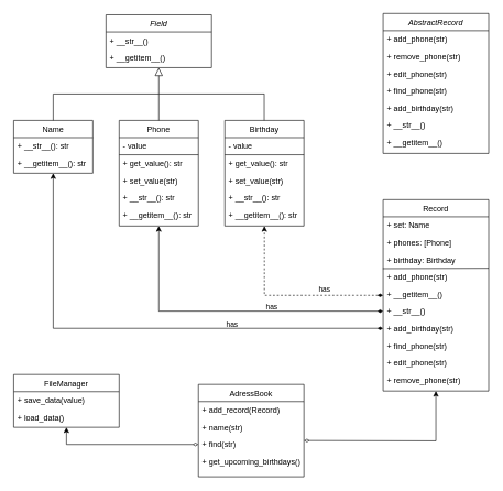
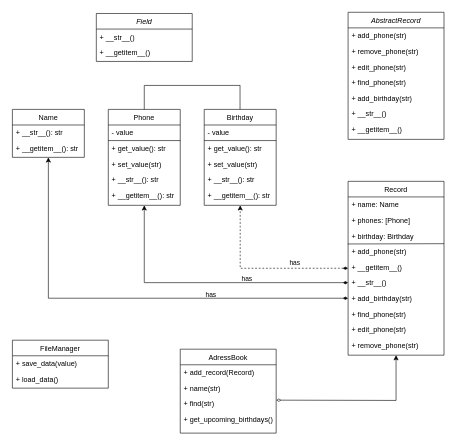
  <mxCell id="0" />
  <mxCell id="1" parent="0" />
  <mxCell id="2" value="Field" style="swimlane;fontStyle=2;align=center;verticalAlign=top;childLayout=stackLayout;horizontal=1;startSize=26;horizontalStack=0;resizeParent=1;resizeLast=0;collapsible=1;marginBottom=0;rounded=0;shadow=0;strokeWidth=1;" vertex="1" parent="1"><mxGeometry x="160" y="22" width="160" height="80" as="geometry"><mxRectangle x="230" y="140" width="160" height="26" as="alternateBounds" /></mxGeometry></mxCell>
  <mxCell id="3" value="+ __str__()" style="text;align=left;verticalAlign=top;spacingLeft=4;spacingRight=4;overflow=hidden;rotatable=0;points=[[0,0.5],[1,0.5]];portConstraint=eastwest;" vertex="1" parent="2"><mxGeometry y="26" width="160" height="26" as="geometry" /></mxCell>
  <mxCell id="4" value="+ __getitem__()" style="text;align=left;verticalAlign=top;spacingLeft=4;spacingRight=4;overflow=hidden;rotatable=0;points=[[0,0.5],[1,0.5]];portConstraint=eastwest;rounded=0;shadow=0;html=0;" vertex="1" parent="2"><mxGeometry y="52" width="160" height="26" as="geometry" /></mxCell>
  <mxCell id="5" value="Name" style="swimlane;fontStyle=0;align=center;verticalAlign=top;childLayout=stackLayout;horizontal=1;startSize=26;horizontalStack=0;resizeParent=1;resizeLast=0;collapsible=1;marginBottom=0;rounded=0;shadow=0;strokeWidth=1;" vertex="1" parent="1"><mxGeometry x="20" y="182" width="120" height="80" as="geometry"><mxRectangle x="130" y="380" width="160" height="26" as="alternateBounds" /></mxGeometry></mxCell>
  <mxCell id="6" value="+ __str__(): str" style="text;align=left;verticalAlign=top;spacingLeft=4;spacingRight=4;overflow=hidden;rotatable=0;points=[[0,0.5],[1,0.5]];portConstraint=eastwest;" vertex="1" parent="5"><mxGeometry y="26" width="120" height="26" as="geometry" /></mxCell>
  <mxCell id="7" value="+ __getitem__(): str" style="text;align=left;verticalAlign=top;spacingLeft=4;spacingRight=4;overflow=hidden;rotatable=0;points=[[0,0.5],[1,0.5]];portConstraint=eastwest;rounded=0;shadow=0;html=0;" vertex="1" parent="5"><mxGeometry y="52" width="120" height="26" as="geometry" /></mxCell>
- <mxCell id="8" value="" style="endArrow=block;endSize=10;endFill=0;shadow=0;strokeWidth=1;rounded=0;curved=0;edgeStyle=elbowEdgeStyle;elbow=vertical;" edge="1" parent="1" source="5" target="2"><mxGeometry width="160" relative="1" as="geometry"><mxPoint x="140" y="105" as="sourcePoint" /><mxPoint x="140" y="105" as="targetPoint" /></mxGeometry></mxCell>
  <mxCell id="9" value="Phone" style="swimlane;fontStyle=0;align=center;verticalAlign=top;childLayout=stackLayout;horizontal=1;startSize=26;horizontalStack=0;resizeParent=1;resizeLast=0;collapsible=1;marginBottom=0;rounded=0;shadow=0;strokeWidth=1;" vertex="1" parent="1"><mxGeometry x="180" y="182" width="120" height="160" as="geometry"><mxRectangle x="130" y="380" width="160" height="26" as="alternateBounds" /></mxGeometry></mxCell>
  <mxCell id="10" value="- value" style="text;align=left;verticalAlign=top;spacingLeft=4;spacingRight=4;overflow=hidden;rotatable=0;points=[[0,0.5],[1,0.5]];portConstraint=eastwest;" vertex="1" parent="9"><mxGeometry y="26" width="120" height="26" as="geometry" /></mxCell>
  <mxCell id="11" value="" style="endArrow=none;html=1;rounded=0;" edge="1" parent="9"><mxGeometry width="50" height="50" relative="1" as="geometry"><mxPoint y="52" as="sourcePoint" /><mxPoint x="120" y="52" as="targetPoint" /></mxGeometry></mxCell>
  <mxCell id="12" value="+ get_value(): str" style="text;align=left;verticalAlign=top;spacingLeft=4;spacingRight=4;overflow=hidden;rotatable=0;points=[[0,0.5],[1,0.5]];portConstraint=eastwest;rounded=0;shadow=0;html=0;" vertex="1" parent="9"><mxGeometry y="52" width="120" height="26" as="geometry" /></mxCell>
  <mxCell id="13" value="+ set_value(str)" style="text;align=left;verticalAlign=top;spacingLeft=4;spacingRight=4;overflow=hidden;rotatable=0;points=[[0,0.5],[1,0.5]];portConstraint=eastwest;rounded=0;shadow=0;html=0;" vertex="1" parent="9"><mxGeometry y="78" width="120" height="26" as="geometry" /></mxCell>
  <mxCell id="14" value="+ __str__(): str" style="text;align=left;verticalAlign=top;spacingLeft=4;spacingRight=4;overflow=hidden;rotatable=0;points=[[0,0.5],[1,0.5]];portConstraint=eastwest;" vertex="1" parent="9"><mxGeometry y="104" width="120" height="26" as="geometry" /></mxCell>
  <mxCell id="15" value="+ __getitem__(): str" style="text;align=left;verticalAlign=top;spacingLeft=4;spacingRight=4;overflow=hidden;rotatable=0;points=[[0,0.5],[1,0.5]];portConstraint=eastwest;rounded=0;shadow=0;html=0;" vertex="1" parent="9"><mxGeometry y="130" width="120" height="26" as="geometry" /></mxCell>
  <mxCell id="16" value="" style="endArrow=none;html=1;rounded=0;entryX=0.5;entryY=0;entryDx=0;entryDy=0;" edge="1" parent="1" target="9"><mxGeometry width="50" height="50" relative="1" as="geometry"><mxPoint x="240" y="142" as="sourcePoint" /><mxPoint x="320" y="182" as="targetPoint" /></mxGeometry></mxCell>
  <mxCell id="17" value="Birthday" style="swimlane;fontStyle=0;align=center;verticalAlign=top;childLayout=stackLayout;horizontal=1;startSize=26;horizontalStack=0;resizeParent=1;resizeLast=0;collapsible=1;marginBottom=0;rounded=0;shadow=0;strokeWidth=1;" vertex="1" parent="1"><mxGeometry x="340" y="182" width="120" height="160" as="geometry"><mxRectangle x="130" y="380" width="160" height="26" as="alternateBounds" /></mxGeometry></mxCell>
  <mxCell id="18" value="- value" style="text;align=left;verticalAlign=top;spacingLeft=4;spacingRight=4;overflow=hidden;rotatable=0;points=[[0,0.5],[1,0.5]];portConstraint=eastwest;" vertex="1" parent="17"><mxGeometry y="26" width="120" height="26" as="geometry" /></mxCell>
  <mxCell id="19" value="" style="endArrow=none;html=1;rounded=0;" edge="1" parent="17"><mxGeometry width="50" height="50" relative="1" as="geometry"><mxPoint y="52" as="sourcePoint" /><mxPoint x="120" y="52" as="targetPoint" /></mxGeometry></mxCell>
  <mxCell id="20" value="+ get_value(): str" style="text;align=left;verticalAlign=top;spacingLeft=4;spacingRight=4;overflow=hidden;rotatable=0;points=[[0,0.5],[1,0.5]];portConstraint=eastwest;rounded=0;shadow=0;html=0;" vertex="1" parent="17"><mxGeometry y="52" width="120" height="26" as="geometry" /></mxCell>
  <mxCell id="21" value="+ set_value(str)" style="text;align=left;verticalAlign=top;spacingLeft=4;spacingRight=4;overflow=hidden;rotatable=0;points=[[0,0.5],[1,0.5]];portConstraint=eastwest;rounded=0;shadow=0;html=0;" vertex="1" parent="17"><mxGeometry y="78" width="120" height="26" as="geometry" /></mxCell>
  <mxCell id="22" value="+ __str__(): str" style="text;align=left;verticalAlign=top;spacingLeft=4;spacingRight=4;overflow=hidden;rotatable=0;points=[[0,0.5],[1,0.5]];portConstraint=eastwest;" vertex="1" parent="17"><mxGeometry y="104" width="120" height="26" as="geometry" /></mxCell>
  <mxCell id="23" value="+ __getitem__(): str" style="text;align=left;verticalAlign=top;spacingLeft=4;spacingRight=4;overflow=hidden;rotatable=0;points=[[0,0.5],[1,0.5]];portConstraint=eastwest;rounded=0;shadow=0;html=0;" vertex="1" parent="17"><mxGeometry y="130" width="120" height="26" as="geometry" /></mxCell>
  <mxCell id="24" value="" style="endArrow=none;html=1;rounded=0;" edge="1" parent="1"><mxGeometry width="50" height="50" relative="1" as="geometry"><mxPoint x="240" y="142" as="sourcePoint" /><mxPoint x="400" y="142" as="targetPoint" /></mxGeometry></mxCell>
  <mxCell id="25" value="" style="endArrow=none;html=1;rounded=0;entryX=0.5;entryY=0;entryDx=0;entryDy=0;" edge="1" parent="1"><mxGeometry width="50" height="50" relative="1" as="geometry"><mxPoint x="399.76" y="142" as="sourcePoint" /><mxPoint x="399.76" y="182" as="targetPoint" /></mxGeometry></mxCell>
  <mxCell id="26" value="AbstractRecord" style="swimlane;fontStyle=2;align=center;verticalAlign=top;childLayout=stackLayout;horizontal=1;startSize=26;horizontalStack=0;resizeParent=1;resizeLast=0;collapsible=1;marginBottom=0;rounded=0;shadow=0;strokeWidth=1;" vertex="1" parent="1"><mxGeometry x="580" y="20" width="160" height="212" as="geometry"><mxRectangle x="230" y="140" width="160" height="26" as="alternateBounds" /></mxGeometry></mxCell>
  <mxCell id="27" value="+ add_phone(str)" style="text;align=left;verticalAlign=top;spacingLeft=4;spacingRight=4;overflow=hidden;rotatable=0;points=[[0,0.5],[1,0.5]];portConstraint=eastwest;" vertex="1" parent="26"><mxGeometry y="26" width="160" height="26" as="geometry" /></mxCell>
  <mxCell id="28" value="+ remove_phone(str)" style="text;align=left;verticalAlign=top;spacingLeft=4;spacingRight=4;overflow=hidden;rotatable=0;points=[[0,0.5],[1,0.5]];portConstraint=eastwest;rounded=0;shadow=0;html=0;" vertex="1" parent="26"><mxGeometry y="52" width="160" height="26" as="geometry" /></mxCell>
  <mxCell id="29" value="+ edit_phone(str)" style="text;align=left;verticalAlign=top;spacingLeft=4;spacingRight=4;overflow=hidden;rotatable=0;points=[[0,0.5],[1,0.5]];portConstraint=eastwest;rounded=0;shadow=0;html=0;" vertex="1" parent="26"><mxGeometry y="78" width="160" height="26" as="geometry" /></mxCell>
  <mxCell id="30" value="+ find_phone(str)" style="text;align=left;verticalAlign=top;spacingLeft=4;spacingRight=4;overflow=hidden;rotatable=0;points=[[0,0.5],[1,0.5]];portConstraint=eastwest;rounded=0;shadow=0;html=0;" vertex="1" parent="26"><mxGeometry y="104" width="160" height="26" as="geometry" /></mxCell>
  <mxCell id="31" value="+ add_birthday(str)" style="text;align=left;verticalAlign=top;spacingLeft=4;spacingRight=4;overflow=hidden;rotatable=0;points=[[0,0.5],[1,0.5]];portConstraint=eastwest;rounded=0;shadow=0;html=0;" vertex="1" parent="26"><mxGeometry y="130" width="160" height="26" as="geometry" /></mxCell>
  <mxCell id="32" value="+ __str__()" style="text;align=left;verticalAlign=top;spacingLeft=4;spacingRight=4;overflow=hidden;rotatable=0;points=[[0,0.5],[1,0.5]];portConstraint=eastwest;" vertex="1" parent="26"><mxGeometry y="156" width="160" height="26" as="geometry" /></mxCell>
  <mxCell id="33" value="+ __getitem__()" style="text;align=left;verticalAlign=top;spacingLeft=4;spacingRight=4;overflow=hidden;rotatable=0;points=[[0,0.5],[1,0.5]];portConstraint=eastwest;rounded=0;shadow=0;html=0;" vertex="1" parent="26"><mxGeometry y="182" width="160" height="26" as="geometry" /></mxCell>
  <mxCell id="34" style="edgeStyle=orthogonalEdgeStyle;rounded=0;orthogonalLoop=1;jettySize=auto;html=1;entryX=0.5;entryY=1;entryDx=0;entryDy=0;startArrow=diamondThin;startFill=1;dashed=1;" edge="1" parent="1" source="38" target="17"><mxGeometry relative="1" as="geometry"><mxPoint x="450" y="447" as="targetPoint" /></mxGeometry></mxCell>
  <mxCell id="35" value="has" style="edgeLabel;html=1;align=center;verticalAlign=middle;resizable=0;points=[];" connectable="0" vertex="1" parent="34"><mxGeometry x="-0.204" y="-2" relative="1" as="geometry"><mxPoint x="23" y="-8" as="offset" /></mxGeometry></mxCell>
  <mxCell id="36" value="has" style="edgeLabel;html=1;align=center;verticalAlign=middle;resizable=0;points=[];" connectable="0" vertex="1" parent="34"><mxGeometry x="-0.204" y="-2" relative="1" as="geometry"><mxPoint x="-57" y="19" as="offset" /></mxGeometry></mxCell>
  <mxCell id="37" value="has" style="edgeLabel;html=1;align=center;verticalAlign=middle;resizable=0;points=[];" connectable="0" vertex="1" parent="34"><mxGeometry x="-0.204" y="-2" relative="1" as="geometry"><mxPoint x="-117" y="45" as="offset" /></mxGeometry></mxCell>
  <mxCell id="38" value="Record" style="swimlane;fontStyle=0;align=center;verticalAlign=top;childLayout=stackLayout;horizontal=1;startSize=26;horizontalStack=0;resizeParent=1;resizeLast=0;collapsible=1;marginBottom=0;rounded=0;shadow=0;strokeWidth=1;" vertex="1" parent="1"><mxGeometry x="580" y="302" width="160" height="290" as="geometry"><mxRectangle x="230" y="140" width="160" height="26" as="alternateBounds" /></mxGeometry></mxCell>
- <mxCell id="39" value="+ set: Name" style="text;align=left;verticalAlign=top;spacingLeft=4;spacingRight=4;overflow=hidden;rotatable=0;points=[[0,0.5],[1,0.5]];portConstraint=eastwest;" vertex="1" parent="38"><mxGeometry y="26" width="160" height="26" as="geometry" /></mxCell>
+ <mxCell id="39" value="+ name: Name" style="text;align=left;verticalAlign=top;spacingLeft=4;spacingRight=4;overflow=hidden;rotatable=0;points=[[0,0.5],[1,0.5]];portConstraint=eastwest;" vertex="1" parent="38"><mxGeometry y="26" width="160" height="26" as="geometry" /></mxCell>
  <mxCell id="40" value="+ phones: [Phone]" style="text;align=left;verticalAlign=top;spacingLeft=4;spacingRight=4;overflow=hidden;rotatable=0;points=[[0,0.5],[1,0.5]];portConstraint=eastwest;rounded=0;shadow=0;html=0;" vertex="1" parent="38"><mxGeometry y="52" width="160" height="26" as="geometry" /></mxCell>
  <mxCell id="41" value="+ birthday: Birthday" style="text;align=left;verticalAlign=top;spacingLeft=4;spacingRight=4;overflow=hidden;rotatable=0;points=[[0,0.5],[1,0.5]];portConstraint=eastwest;rounded=0;shadow=0;html=0;" vertex="1" parent="38"><mxGeometry y="78" width="160" height="26" as="geometry" /></mxCell>
  <mxCell id="42" value="+ add_phone(str)" style="text;align=left;verticalAlign=top;spacingLeft=4;spacingRight=4;overflow=hidden;rotatable=0;points=[[0,0.5],[1,0.5]];portConstraint=eastwest;" vertex="1" parent="38"><mxGeometry y="104" width="160" height="26" as="geometry" /></mxCell>
  <mxCell id="43" value="+ __getitem__()" style="text;align=left;verticalAlign=top;spacingLeft=4;spacingRight=4;overflow=hidden;rotatable=0;points=[[0,0.5],[1,0.5]];portConstraint=eastwest;rounded=0;shadow=0;html=0;" vertex="1" parent="38"><mxGeometry y="130" width="160" height="26" as="geometry" /></mxCell>
  <mxCell id="44" value="+ __str__()" style="text;align=left;verticalAlign=top;spacingLeft=4;spacingRight=4;overflow=hidden;rotatable=0;points=[[0,0.5],[1,0.5]];portConstraint=eastwest;" vertex="1" parent="38"><mxGeometry y="156" width="160" height="26" as="geometry" /></mxCell>
  <mxCell id="45" value="+ add_birthday(str)" style="text;align=left;verticalAlign=top;spacingLeft=4;spacingRight=4;overflow=hidden;rotatable=0;points=[[0,0.5],[1,0.5]];portConstraint=eastwest;rounded=0;shadow=0;html=0;" vertex="1" parent="38"><mxGeometry y="182" width="160" height="26" as="geometry" /></mxCell>
  <mxCell id="46" value="+ find_phone(str)" style="text;align=left;verticalAlign=top;spacingLeft=4;spacingRight=4;overflow=hidden;rotatable=0;points=[[0,0.5],[1,0.5]];portConstraint=eastwest;rounded=0;shadow=0;html=0;" vertex="1" parent="38"><mxGeometry y="208" width="160" height="26" as="geometry" /></mxCell>
  <mxCell id="47" value="+ edit_phone(str)" style="text;align=left;verticalAlign=top;spacingLeft=4;spacingRight=4;overflow=hidden;rotatable=0;points=[[0,0.5],[1,0.5]];portConstraint=eastwest;rounded=0;shadow=0;html=0;" vertex="1" parent="38"><mxGeometry y="234" width="160" height="26" as="geometry" /></mxCell>
  <mxCell id="48" value="+ remove_phone(str)" style="text;align=left;verticalAlign=top;spacingLeft=4;spacingRight=4;overflow=hidden;rotatable=0;points=[[0,0.5],[1,0.5]];portConstraint=eastwest;rounded=0;shadow=0;html=0;" vertex="1" parent="38"><mxGeometry y="260" width="160" height="26" as="geometry" /></mxCell>
  <mxCell id="49" value="" style="endArrow=none;html=1;rounded=0;exitX=-0.003;exitY=1.057;exitDx=0;exitDy=0;exitPerimeter=0;" edge="1" parent="1"><mxGeometry width="50" height="50" relative="1" as="geometry"><mxPoint x="579.52" y="406.482" as="sourcePoint" /><mxPoint x="740" y="406" as="targetPoint" /></mxGeometry></mxCell>
  <mxCell id="50" style="edgeStyle=orthogonalEdgeStyle;rounded=0;orthogonalLoop=1;jettySize=auto;html=1;entryX=0.5;entryY=1;entryDx=0;entryDy=0;startArrow=diamondThin;startFill=1;" edge="1" parent="1" source="44" target="9"><mxGeometry relative="1" as="geometry" /></mxCell>
  <mxCell id="51" style="edgeStyle=orthogonalEdgeStyle;rounded=0;orthogonalLoop=1;jettySize=auto;html=1;entryX=0.5;entryY=1;entryDx=0;entryDy=0;startArrow=diamondThin;startFill=1;" edge="1" parent="1" source="45" target="5"><mxGeometry relative="1" as="geometry" /></mxCell>
  <mxCell id="52" value="FileManager" style="swimlane;fontStyle=0;align=center;verticalAlign=top;childLayout=stackLayout;horizontal=1;startSize=26;horizontalStack=0;resizeParent=1;resizeLast=0;collapsible=1;marginBottom=0;rounded=0;shadow=0;strokeWidth=1;" vertex="1" parent="1"><mxGeometry x="20" y="567" width="160" height="80" as="geometry"><mxRectangle x="230" y="140" width="160" height="26" as="alternateBounds" /></mxGeometry></mxCell>
  <mxCell id="53" value="+ save_data(value)" style="text;align=left;verticalAlign=top;spacingLeft=4;spacingRight=4;overflow=hidden;rotatable=0;points=[[0,0.5],[1,0.5]];portConstraint=eastwest;rounded=0;shadow=0;html=0;" vertex="1" parent="52"><mxGeometry y="26" width="160" height="26" as="geometry" /></mxCell>
  <mxCell id="54" value="+ load_data()" style="text;align=left;verticalAlign=top;spacingLeft=4;spacingRight=4;overflow=hidden;rotatable=0;points=[[0,0.5],[1,0.5]];portConstraint=eastwest;rounded=0;shadow=0;html=0;" vertex="1" parent="52"><mxGeometry y="52" width="160" height="26" as="geometry" /></mxCell>
  <mxCell id="55" value="AdressBook" style="swimlane;fontStyle=0;align=center;verticalAlign=top;childLayout=stackLayout;horizontal=1;startSize=26;horizontalStack=0;resizeParent=1;resizeLast=0;collapsible=1;marginBottom=0;rounded=0;shadow=0;strokeWidth=1;" vertex="1" parent="1"><mxGeometry x="300" y="582" width="160" height="140" as="geometry"><mxRectangle x="230" y="140" width="160" height="26" as="alternateBounds" /></mxGeometry></mxCell>
  <mxCell id="56" value="+ add_record(Record)" style="text;align=left;verticalAlign=top;spacingLeft=4;spacingRight=4;overflow=hidden;rotatable=0;points=[[0,0.5],[1,0.5]];portConstraint=eastwest;" vertex="1" parent="55"><mxGeometry y="26" width="160" height="26" as="geometry" /></mxCell>
  <mxCell id="57" value="+ name(str)" style="text;align=left;verticalAlign=top;spacingLeft=4;spacingRight=4;overflow=hidden;rotatable=0;points=[[0,0.5],[1,0.5]];portConstraint=eastwest;rounded=0;shadow=0;html=0;" vertex="1" parent="55"><mxGeometry y="52" width="160" height="26" as="geometry" /></mxCell>
  <mxCell id="58" value="+ find(str)" style="text;align=left;verticalAlign=top;spacingLeft=4;spacingRight=4;overflow=hidden;rotatable=0;points=[[0,0.5],[1,0.5]];portConstraint=eastwest;rounded=0;shadow=0;html=0;" vertex="1" parent="55"><mxGeometry y="78" width="160" height="26" as="geometry" /></mxCell>
  <mxCell id="59" value="+ get_upcoming_birthdays()" style="text;align=left;verticalAlign=top;spacingLeft=4;spacingRight=4;overflow=hidden;rotatable=0;points=[[0,0.5],[1,0.5]];portConstraint=eastwest;" vertex="1" parent="55"><mxGeometry y="104" width="160" height="26" as="geometry" /></mxCell>
  <mxCell id="60" style="edgeStyle=orthogonalEdgeStyle;rounded=0;orthogonalLoop=1;jettySize=auto;html=1;entryX=0.5;entryY=1;entryDx=0;entryDy=0;startArrow=diamondThin;startFill=0;" edge="1" parent="1" target="38"><mxGeometry relative="1" as="geometry"><mxPoint x="460" y="667.034" as="sourcePoint" /><mxPoint x="660" y="612" as="targetPoint" /></mxGeometry></mxCell>
- <mxCell id="61" style="edgeStyle=orthogonalEdgeStyle;rounded=0;orthogonalLoop=1;jettySize=auto;html=1;entryX=0.5;entryY=1;entryDx=0;entryDy=0;startArrow=diamondThin;startFill=0;" edge="1" parent="1" source="58" target="52"><mxGeometry relative="1" as="geometry"><mxPoint x="200" y="622" as="targetPoint" /></mxGeometry></mxCell>
